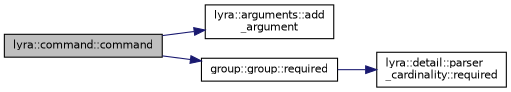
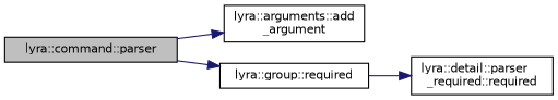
  digraph {
    rankdir=LR
    node [color=black fillcolor=white fontname=Helvetica fontsize=10 shape=record style=filled]
    edge [color=midnightblue fontname=Helvetica fontsize=10 labelfontname=Helvetica labelfontsize=10 style=solid]
-   n1 [fillcolor=grey75 fontcolor=black height=0.2 label="lyra::command::command" width=0.4]
+   n1 [fillcolor=grey75 fontcolor=black height=0.2 label="lyra::command::parser" width=0.4]
    n2 [height=0.2 label="lyra::arguments::add\l_argument" width=0.4]
-   n3 [height=0.2 label="group::group::required" width=0.4]
-   n4 [height=0.2 label="lyra::detail::parser\l_cardinality::required" width=0.4]
+   n3 [height=0.2 label="lyra::group::required" width=0.4]
+   n4 [height=0.2 label="lyra::detail::parser\l_required::required" width=0.4]
    n1 -> n2
    n1 -> n3
    n3 -> n4
  }
